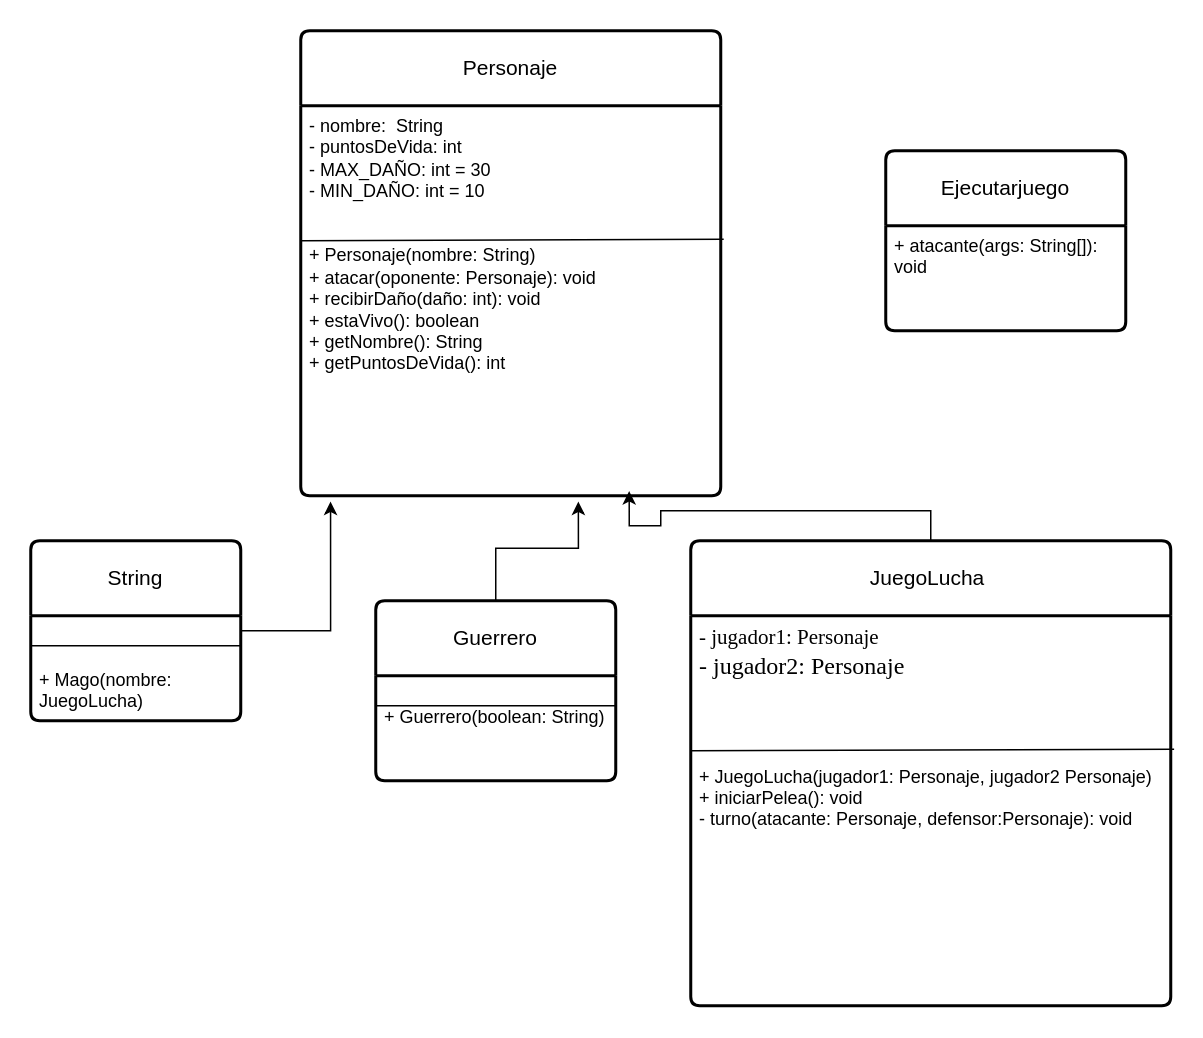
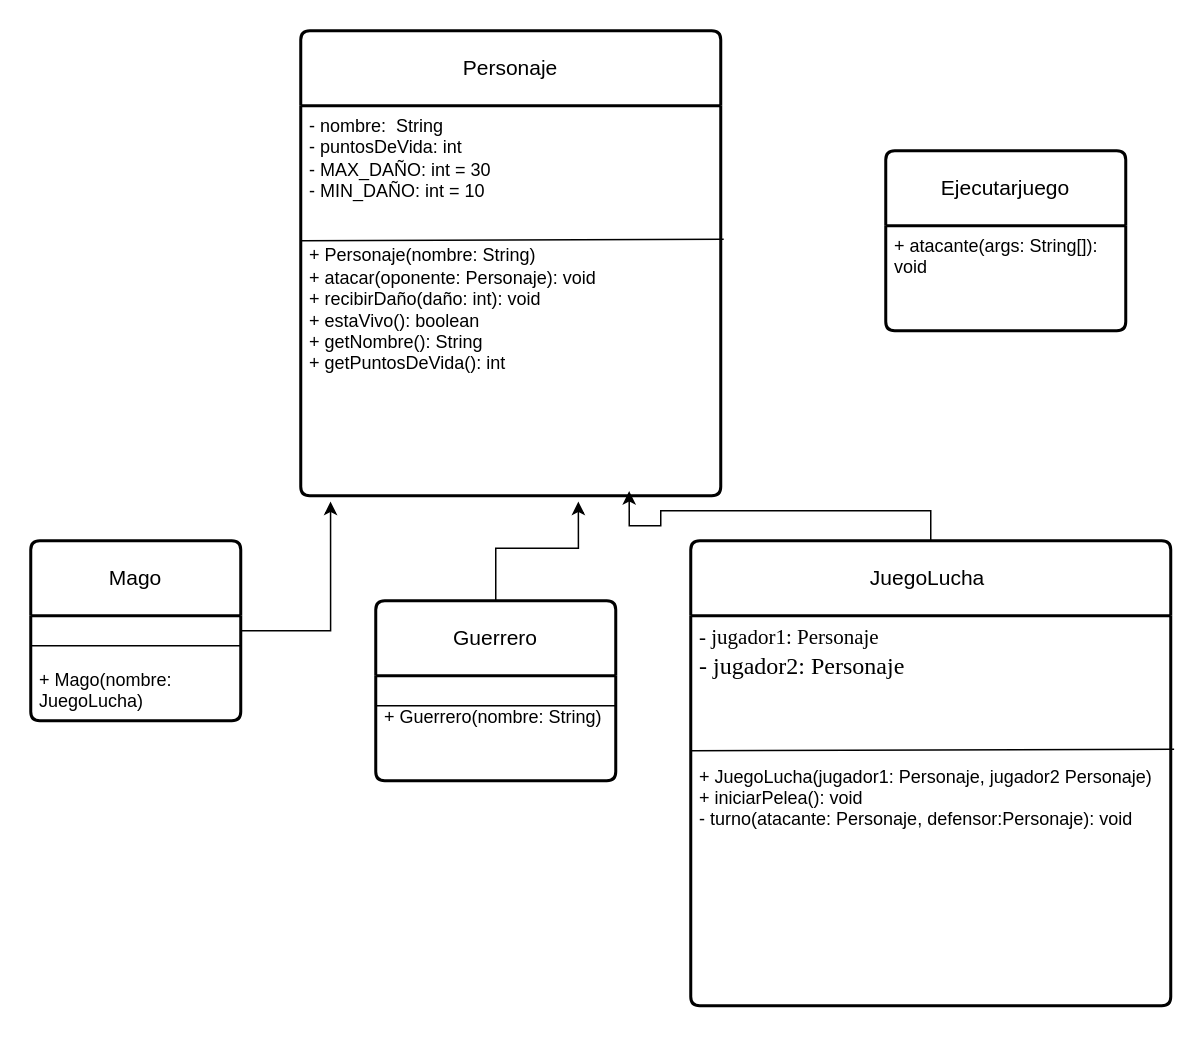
  <mxCell id="0" />
  <mxCell id="1" parent="0" />
  <mxCell id="2" value="Personaje" style="swimlane;childLayout=stackLayout;horizontal=1;startSize=50;horizontalStack=0;rounded=1;fontSize=14;fontStyle=0;strokeWidth=2;resizeParent=0;resizeLast=1;shadow=0;dashed=0;align=center;arcSize=4;whiteSpace=wrap;html=1;" vertex="1" parent="1"><mxGeometry x="200" y="20" width="280" height="310" as="geometry" /></mxCell>
  <mxCell id="3" value="" style="endArrow=none;html=1;rounded=0;" edge="1" parent="2" target="5"><mxGeometry relative="1" as="geometry"><mxPoint y="140" as="sourcePoint" /><mxPoint x="160" y="140" as="targetPoint" /></mxGeometry></mxCell>
  <mxCell id="4" value="" style="endArrow=none;html=1;rounded=0;entryX=1.007;entryY=0.342;entryDx=0;entryDy=0;entryPerimeter=0;" edge="1" parent="2" target="5"><mxGeometry relative="1" as="geometry"><mxPoint y="140" as="sourcePoint" /><mxPoint x="340" y="140" as="targetPoint" /></mxGeometry></mxCell>
  <mxCell id="5" value="&lt;div&gt;&lt;div&gt;- nombre:&amp;nbsp; String&lt;span style=&quot;background-color: transparent; color: light-dark(rgb(0, 0, 0), rgb(255, 255, 255));&quot;&gt;&amp;nbsp; &amp;nbsp; &amp;nbsp; &amp;nbsp; &amp;nbsp; &amp;nbsp; &amp;nbsp; &amp;nbsp;&lt;/span&gt;&lt;/div&gt;&lt;div&gt;- puntosDeVida: int&amp;nbsp; &amp;nbsp; &amp;nbsp;&amp;nbsp;&lt;span style=&quot;background-color: transparent; color: light-dark(rgb(0, 0, 0), rgb(255, 255, 255));&quot;&gt;&amp;nbsp; &amp;nbsp; &amp;nbsp; &amp;nbsp; &amp;nbsp; &amp;nbsp; &amp;nbsp; &amp;nbsp;&lt;/span&gt;&lt;/div&gt;&lt;div&gt;- MAX_DAÑO: int = 30&amp;nbsp;&amp;nbsp;&lt;span style=&quot;background-color: transparent; color: light-dark(rgb(0, 0, 0), rgb(255, 255, 255));&quot;&gt;&amp;nbsp; &amp;nbsp; &amp;nbsp; &amp;nbsp; &amp;nbsp; &amp;nbsp; &amp;nbsp; &amp;nbsp; &amp;nbsp;&amp;nbsp;&lt;/span&gt;&lt;/div&gt;&lt;div&gt;- MIN_DAÑO: int = 10&amp;nbsp; &amp;nbsp;&lt;b style=&quot;&quot;&gt; &lt;i&gt;&amp;nbsp;&lt;/i&gt;&lt;/b&gt;&lt;/div&gt;&lt;/div&gt;&lt;div&gt;&lt;b style=&quot;&quot;&gt;&lt;i&gt;&lt;br&gt;&lt;/i&gt;&lt;/b&gt;&lt;/div&gt;&lt;div&gt;&lt;b style=&quot;&quot;&gt;&lt;i&gt;&lt;br&gt;&lt;/i&gt;&lt;/b&gt;&lt;/div&gt;&lt;div&gt;+ Personaje(nombre: String)&amp;nbsp; &amp;nbsp; &amp;nbsp; &amp;nbsp; &amp;nbsp; &amp;nbsp; &amp;nbsp; &amp;nbsp; &amp;nbsp; &amp;nbsp; &amp;nbsp; &amp;nbsp; &amp;nbsp; &amp;nbsp;&lt;/div&gt;&lt;div&gt;+ atacar(oponente: Personaje): void&amp;nbsp; &amp;nbsp; &amp;nbsp; &amp;nbsp; &amp;nbsp; &amp;nbsp; &amp;nbsp; &amp;nbsp; &amp;nbsp; &amp;nbsp;&lt;/div&gt;&lt;div&gt;+ recibirDaño(daño: int): void&amp;nbsp; &amp;nbsp; &amp;nbsp; &amp;nbsp; &amp;nbsp; &amp;nbsp; &amp;nbsp; &amp;nbsp; &amp;nbsp; &amp;nbsp; &amp;nbsp; &amp;nbsp;&amp;nbsp;&lt;/div&gt;&lt;div&gt;+ estaVivo(): boolean&amp;nbsp; &amp;nbsp; &amp;nbsp; &amp;nbsp; &amp;nbsp; &amp;nbsp; &amp;nbsp; &amp;nbsp; &amp;nbsp; &amp;nbsp; &amp;nbsp; &amp;nbsp; &amp;nbsp; &amp;nbsp; &amp;nbsp; &amp;nbsp; &amp;nbsp;&lt;/div&gt;&lt;div&gt;+ getNombre(): String&amp;nbsp; &amp;nbsp; &amp;nbsp; &amp;nbsp; &amp;nbsp; &amp;nbsp; &amp;nbsp; &amp;nbsp; &amp;nbsp; &amp;nbsp; &amp;nbsp; &amp;nbsp; &amp;nbsp; &amp;nbsp; &amp;nbsp; &amp;nbsp; &amp;nbsp;&lt;/div&gt;&lt;div&gt;&lt;span style=&quot;background-color: transparent;&quot;&gt;+ getPuntosDeVida(): int&amp;nbsp; &amp;nbsp;&lt;/span&gt;&lt;span style=&quot;background-color: transparent; color: light-dark(rgb(0, 0, 0), rgb(255, 255, 255));&quot;&gt;&amp;nbsp;&lt;/span&gt;&lt;/div&gt;" style="align=left;strokeColor=none;fillColor=none;spacingLeft=4;spacingRight=4;fontSize=12;verticalAlign=top;resizable=0;rotatable=0;part=1;html=1;whiteSpace=wrap;" vertex="1" parent="2"><mxGeometry y="50" width="280" height="260" as="geometry" /></mxCell>
  <mxCell id="6" value="" style="endArrow=none;html=1;rounded=0;" edge="1" parent="2" target="5"><mxGeometry relative="1" as="geometry"><mxPoint y="120" as="sourcePoint" /><mxPoint x="160" y="120" as="targetPoint" /></mxGeometry></mxCell>
- <mxCell id="7" value="String" style="swimlane;childLayout=stackLayout;horizontal=1;startSize=50;horizontalStack=0;rounded=1;fontSize=14;fontStyle=0;strokeWidth=2;resizeParent=0;resizeLast=1;shadow=0;dashed=0;align=center;arcSize=4;whiteSpace=wrap;html=1;" vertex="1" parent="1"><mxGeometry x="20" y="360" width="140" height="120" as="geometry" /></mxCell>
+ <mxCell id="7" value="Mago" style="swimlane;childLayout=stackLayout;horizontal=1;startSize=50;horizontalStack=0;rounded=1;fontSize=14;fontStyle=0;strokeWidth=2;resizeParent=0;resizeLast=1;shadow=0;dashed=0;align=center;arcSize=4;whiteSpace=wrap;html=1;" vertex="1" parent="1"><mxGeometry x="20" y="360" width="140" height="120" as="geometry" /></mxCell>
  <mxCell id="8" value="" style="endArrow=none;html=1;rounded=0;" edge="1" parent="7" target="12"><mxGeometry relative="1" as="geometry"><mxPoint y="70" as="sourcePoint" /><mxPoint x="160" y="70" as="targetPoint" /></mxGeometry></mxCell>
  <mxCell id="9" value="" style="endArrow=none;html=1;rounded=0;" edge="1" parent="7" target="12"><mxGeometry relative="1" as="geometry"><mxPoint y="70" as="sourcePoint" /><mxPoint x="150" y="70" as="targetPoint" /></mxGeometry></mxCell>
  <mxCell id="10" value="" style="endArrow=none;html=1;rounded=0;" edge="1" parent="7" target="12"><mxGeometry relative="1" as="geometry"><mxPoint y="70" as="sourcePoint" /><mxPoint x="120" y="70" as="targetPoint" /></mxGeometry></mxCell>
  <mxCell id="11" value="" style="endArrow=none;html=1;rounded=0;" edge="1" parent="7"><mxGeometry relative="1" as="geometry"><mxPoint y="70" as="sourcePoint" /><mxPoint x="140" y="70" as="targetPoint" /></mxGeometry></mxCell>
  <mxCell id="12" value="&amp;nbsp;&lt;div&gt;&lt;div&gt;&lt;br&gt;&lt;/div&gt;&lt;div&gt;+ Mago(nombre: JuegoLucha)&lt;/div&gt;&lt;/div&gt;" style="align=left;strokeColor=none;fillColor=none;spacingLeft=4;spacingRight=4;fontSize=12;verticalAlign=top;resizable=0;rotatable=0;part=1;html=1;whiteSpace=wrap;" vertex="1" parent="7"><mxGeometry y="50" width="140" height="70" as="geometry" /></mxCell>
  <mxCell id="13" value="Guerrero" style="swimlane;childLayout=stackLayout;horizontal=1;startSize=50;horizontalStack=0;rounded=1;fontSize=14;fontStyle=0;strokeWidth=2;resizeParent=0;resizeLast=1;shadow=0;dashed=0;align=center;arcSize=4;whiteSpace=wrap;html=1;" vertex="1" parent="1"><mxGeometry x="250" y="400" width="160" height="120" as="geometry" /></mxCell>
  <mxCell id="14" value="" style="endArrow=none;html=1;rounded=0;" edge="1" parent="13"><mxGeometry relative="1" as="geometry"><mxPoint y="70" as="sourcePoint" /><mxPoint x="160" y="70" as="targetPoint" /></mxGeometry></mxCell>
- <mxCell id="15" value="&amp;nbsp;&lt;div&gt;&lt;div&gt;+ Guerrero(boolean: String)&lt;/div&gt;&lt;/div&gt;" style="align=left;strokeColor=none;fillColor=none;spacingLeft=4;spacingRight=4;fontSize=12;verticalAlign=top;resizable=0;rotatable=0;part=1;html=1;whiteSpace=wrap;" vertex="1" parent="13"><mxGeometry y="50" width="160" height="70" as="geometry" /></mxCell>
+ <mxCell id="15" value="&amp;nbsp;&lt;div&gt;&lt;div&gt;+ Guerrero(nombre: String)&lt;/div&gt;&lt;/div&gt;" style="align=left;strokeColor=none;fillColor=none;spacingLeft=4;spacingRight=4;fontSize=12;verticalAlign=top;resizable=0;rotatable=0;part=1;html=1;whiteSpace=wrap;" vertex="1" parent="13"><mxGeometry y="50" width="160" height="70" as="geometry" /></mxCell>
  <mxCell id="16" value="JuegoLucha&amp;nbsp;" style="swimlane;childLayout=stackLayout;horizontal=1;startSize=50;horizontalStack=0;rounded=1;fontSize=14;fontStyle=0;strokeWidth=2;resizeParent=0;resizeLast=1;shadow=0;dashed=0;align=center;arcSize=4;whiteSpace=wrap;html=1;" vertex="1" parent="1"><mxGeometry x="460" y="360" width="320" height="310" as="geometry" /></mxCell>
  <mxCell id="17" value="" style="endArrow=none;html=1;rounded=0;" edge="1" parent="16" target="19"><mxGeometry relative="1" as="geometry"><mxPoint y="140" as="sourcePoint" /><mxPoint x="160" y="140" as="targetPoint" /></mxGeometry></mxCell>
  <mxCell id="18" value="" style="endArrow=none;html=1;rounded=0;entryX=1.007;entryY=0.342;entryDx=0;entryDy=0;entryPerimeter=0;" edge="1" parent="16" target="19"><mxGeometry relative="1" as="geometry"><mxPoint y="140" as="sourcePoint" /><mxPoint x="340" y="140" as="targetPoint" /></mxGeometry></mxCell>
  <mxCell id="19" value="&lt;div&gt;&lt;div&gt;&lt;font face=&quot;Times New Roman&quot; style=&quot;font-size: 14px;&quot;&gt;&lt;font style=&quot;&quot;&gt;-&lt;/font&gt;&lt;font style=&quot;&quot;&gt; jugador1: Personaje&amp;nbsp; &amp;nbsp; &amp;nbsp; &amp;nbsp; &amp;nbsp; &amp;nbsp; &amp;nbsp; &amp;nbsp; &amp;nbsp; &amp;nbsp; &amp;nbsp; &amp;nbsp;&amp;nbsp;&lt;/font&gt;&lt;/font&gt;&lt;/div&gt;&lt;div&gt;&lt;font face=&quot;Times New Roman&quot; size=&quot;3&quot; style=&quot;&quot;&gt;&lt;font style=&quot;background-color: transparent; color: light-dark(rgb(0, 0, 0), rgb(255, 255, 255));&quot;&gt;- jugador2: Personaje&amp;nbsp; &lt;/font&gt;&lt;span style=&quot;background-color: transparent; color: light-dark(rgb(0, 0, 0), rgb(255, 255, 255));&quot;&gt;&amp;nbsp;&lt;/span&gt;&lt;/font&gt;&lt;/div&gt;&lt;/div&gt;&lt;div&gt;&lt;br&gt;&lt;/div&gt;&lt;div&gt;&lt;br&gt;&lt;/div&gt;&lt;div&gt;&lt;b style=&quot;&quot;&gt;&lt;i&gt;&lt;br&gt;&lt;/i&gt;&lt;/b&gt;&lt;/div&gt;&lt;div&gt;&lt;b style=&quot;&quot;&gt;&lt;i&gt;&lt;br&gt;&lt;/i&gt;&lt;/b&gt;&lt;/div&gt;&lt;div&gt;+ JuegoLucha(jugador1: Personaje, jugador2 Personaje)&amp;nbsp;&lt;/div&gt;&lt;div&gt;+ iniciarPelea(): void&amp;nbsp; &amp;nbsp; &amp;nbsp; &amp;nbsp; &amp;nbsp; &amp;nbsp; &amp;nbsp; &amp;nbsp; &amp;nbsp; &amp;nbsp; &amp;nbsp; &amp;nbsp;&amp;nbsp;&lt;/div&gt;&lt;div&gt;&lt;span style=&quot;background-color: transparent;&quot;&gt;- turno(atacante: Personaje, defensor:Personaje): void &lt;/span&gt;&lt;span style=&quot;background-color: transparent; color: light-dark(rgb(0, 0, 0), rgb(255, 255, 255));&quot;&gt;&amp;nbsp;&lt;/span&gt;&lt;span style=&quot;background-color: transparent; color: light-dark(rgb(0, 0, 0), rgb(255, 255, 255));&quot;&gt;&amp;nbsp;&lt;/span&gt;&lt;/div&gt;" style="align=left;strokeColor=none;fillColor=none;spacingLeft=4;spacingRight=4;fontSize=12;verticalAlign=top;resizable=0;rotatable=0;part=1;html=1;whiteSpace=wrap;" vertex="1" parent="16"><mxGeometry y="50" width="320" height="260" as="geometry" /></mxCell>
  <mxCell id="20" value="" style="endArrow=none;html=1;rounded=0;" edge="1" parent="16" target="19"><mxGeometry relative="1" as="geometry"><mxPoint y="120" as="sourcePoint" /><mxPoint x="160" y="120" as="targetPoint" /></mxGeometry></mxCell>
  <mxCell id="21" style="edgeStyle=orthogonalEdgeStyle;rounded=0;orthogonalLoop=1;jettySize=auto;html=1;entryX=0.782;entryY=0.988;entryDx=0;entryDy=0;entryPerimeter=0;" edge="1" parent="1" source="16" target="5"><mxGeometry relative="1" as="geometry" /></mxCell>
  <mxCell id="22" style="edgeStyle=orthogonalEdgeStyle;rounded=0;orthogonalLoop=1;jettySize=auto;html=1;entryX=0.661;entryY=1.015;entryDx=0;entryDy=0;entryPerimeter=0;" edge="1" parent="1" source="13" target="5"><mxGeometry relative="1" as="geometry" /></mxCell>
  <mxCell id="23" style="edgeStyle=orthogonalEdgeStyle;rounded=0;orthogonalLoop=1;jettySize=auto;html=1;entryX=0.071;entryY=1.015;entryDx=0;entryDy=0;entryPerimeter=0;" edge="1" parent="1" source="7" target="5"><mxGeometry relative="1" as="geometry" /></mxCell>
  <mxCell id="24" value="Ejecutarjuego" style="swimlane;childLayout=stackLayout;horizontal=1;startSize=50;horizontalStack=0;rounded=1;fontSize=14;fontStyle=0;strokeWidth=2;resizeParent=0;resizeLast=1;shadow=0;dashed=0;align=center;arcSize=4;whiteSpace=wrap;html=1;" vertex="1" parent="1"><mxGeometry x="590" y="100" width="160" height="120" as="geometry" /></mxCell>
  <mxCell id="25" value="+ atacante(args: String[]): void" style="align=left;strokeColor=none;fillColor=none;spacingLeft=4;spacingRight=4;fontSize=12;verticalAlign=top;resizable=0;rotatable=0;part=1;html=1;whiteSpace=wrap;" vertex="1" parent="24"><mxGeometry y="50" width="160" height="70" as="geometry" /></mxCell>
